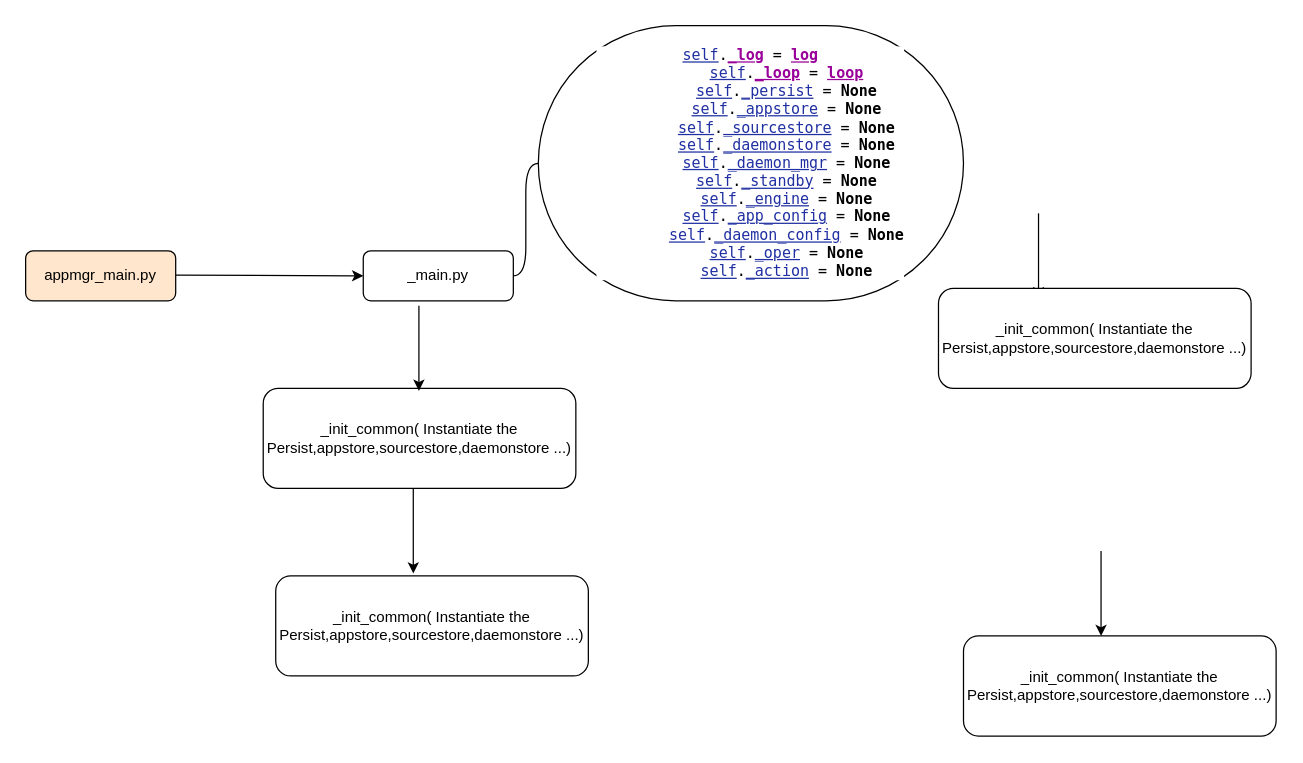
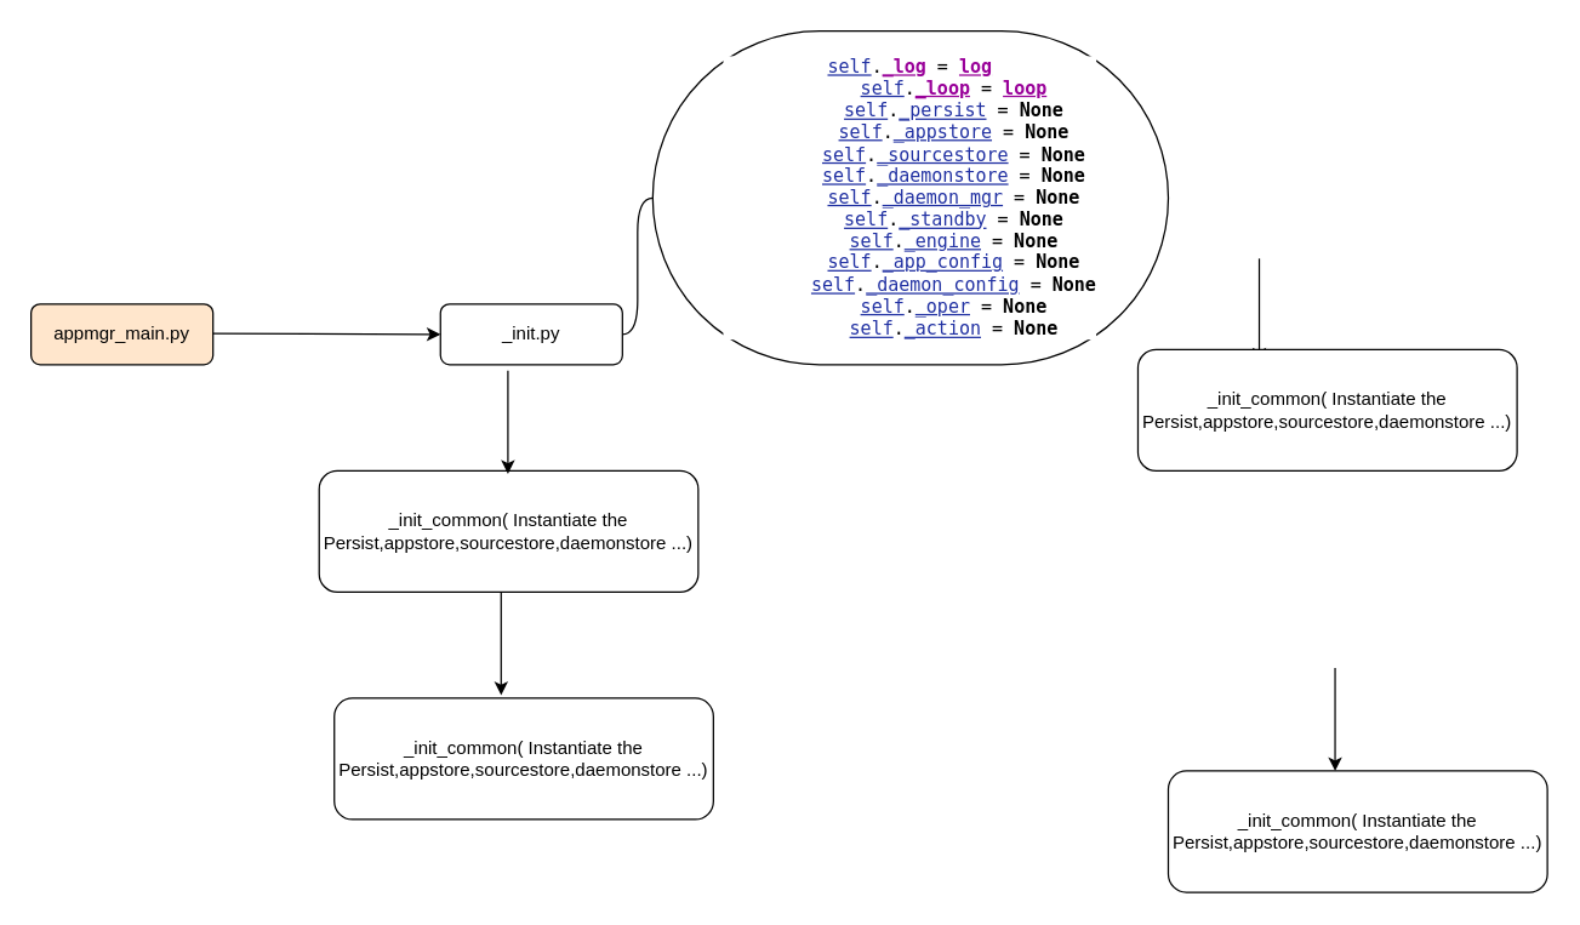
  <mxCell id="0" />
  <mxCell id="1" parent="0" />
  <mxCell id="2" value="appmgr_main.py" style="rounded=1;whiteSpace=wrap;html=1;fontSize=12;glass=0;strokeWidth=1;shadow=0;fillColor=#ffe6cc;" parent="1" vertex="1"><mxGeometry x="20" y="200" width="120" height="40" as="geometry" /></mxCell>
- <mxCell id="3" value="_main.py" style="rounded=1;whiteSpace=wrap;html=1;fontSize=12;glass=0;strokeWidth=1;shadow=0;" vertex="1" parent="1"><mxGeometry x="290" y="200" width="120" height="40" as="geometry" /></mxCell>
+ <mxCell id="3" value="_init.py" style="rounded=1;whiteSpace=wrap;html=1;fontSize=12;glass=0;strokeWidth=1;shadow=0;" vertex="1" parent="1"><mxGeometry x="290" y="200" width="120" height="40" as="geometry" /></mxCell>
  <mxCell id="4" value="" style="endArrow=classic;html=1;rounded=0;" edge="1" parent="1"><mxGeometry width="50" height="50" relative="1" as="geometry"><mxPoint x="140" y="219.5" as="sourcePoint" /><mxPoint x="290" y="220" as="targetPoint" /></mxGeometry></mxCell>
  <mxCell id="5" value="&lt;pre style=&quot;border: 0px ; margin-top: 0px ; margin-bottom: 0px ; background-color: rgb(255 , 255 , 255)&quot;&gt;&lt;a href=&quot;https://wwwin-opengrok.cisco.com/xr-dev/s?defs=self&quot; class=&quot;intelliWindow-symbol&quot; style=&quot;color: rgb(32 , 48 , 162)&quot;&gt;self&lt;/a&gt;.&lt;a class=&quot;d intelliWindow-symbol&quot; href=&quot;https://wwwin-opengrok.cisco.com/xr-dev/xref/infra/appmgr/src/_mgr/_main.py?r=&amp;amp;mo=899&amp;amp;fi=47#_log&quot; style=&quot;color: rgb(153 , 0 , 153) ; font-weight: 700&quot;&gt;_log&lt;/a&gt; = &lt;a class=&quot;d intelliWindow-symbol&quot; href=&quot;https://wwwin-opengrok.cisco.com/xr-dev/xref/infra/appmgr/src/_mgr/_main.py?r=&amp;amp;mo=899&amp;amp;fi=47#log&quot; style=&quot;color: rgb(153 , 0 , 153) ; font-weight: 700&quot;&gt;log&lt;/a&gt;&lt;br/&gt;        &lt;a href=&quot;https://wwwin-opengrok.cisco.com/xr-dev/s?defs=self&quot; class=&quot;intelliWindow-symbol&quot; style=&quot;color: rgb(32 , 48 , 162)&quot;&gt;self&lt;/a&gt;.&lt;a class=&quot;d intelliWindow-symbol&quot; href=&quot;https://wwwin-opengrok.cisco.com/xr-dev/xref/infra/appmgr/src/_mgr/_main.py?r=&amp;amp;mo=899&amp;amp;fi=47#_loop&quot; style=&quot;color: rgb(153 , 0 , 153) ; font-weight: 700&quot;&gt;_loop&lt;/a&gt; = &lt;a class=&quot;d intelliWindow-symbol&quot; href=&quot;https://wwwin-opengrok.cisco.com/xr-dev/xref/infra/appmgr/src/_mgr/_main.py?r=&amp;amp;mo=899&amp;amp;fi=47#loop&quot; style=&quot;color: rgb(153 , 0 , 153) ; font-weight: 700&quot;&gt;loop&lt;/a&gt;&lt;br/&gt;        &lt;a href=&quot;https://wwwin-opengrok.cisco.com/xr-dev/s?defs=self&quot; class=&quot;intelliWindow-symbol&quot; style=&quot;color: rgb(32 , 48 , 162)&quot;&gt;self&lt;/a&gt;.&lt;a href=&quot;https://wwwin-opengrok.cisco.com/xr-dev/s?defs=_persist&quot; class=&quot;intelliWindow-symbol&quot; style=&quot;color: rgb(32 , 48 , 162)&quot;&gt;_persist&lt;/a&gt; = &lt;b&gt;None&lt;/b&gt;&lt;br/&gt;        &lt;a href=&quot;https://wwwin-opengrok.cisco.com/xr-dev/s?defs=self&quot; class=&quot;intelliWindow-symbol&quot; style=&quot;color: rgb(32 , 48 , 162)&quot;&gt;self&lt;/a&gt;.&lt;a href=&quot;https://wwwin-opengrok.cisco.com/xr-dev/s?defs=_appstore&quot; class=&quot;intelliWindow-symbol&quot; style=&quot;color: rgb(32 , 48 , 162)&quot;&gt;_appstore&lt;/a&gt; = &lt;b&gt;None&lt;/b&gt;&lt;br/&gt;        &lt;a href=&quot;https://wwwin-opengrok.cisco.com/xr-dev/s?defs=self&quot; class=&quot;intelliWindow-symbol&quot; style=&quot;color: rgb(32 , 48 , 162)&quot;&gt;self&lt;/a&gt;.&lt;a href=&quot;https://wwwin-opengrok.cisco.com/xr-dev/s?defs=_sourcestore&quot; class=&quot;intelliWindow-symbol&quot; style=&quot;color: rgb(32 , 48 , 162)&quot;&gt;_sourcestore&lt;/a&gt; = &lt;b&gt;None&lt;/b&gt;&lt;br/&gt;        &lt;a href=&quot;https://wwwin-opengrok.cisco.com/xr-dev/s?defs=self&quot; class=&quot;intelliWindow-symbol&quot; style=&quot;color: rgb(32 , 48 , 162)&quot;&gt;self&lt;/a&gt;.&lt;a href=&quot;https://wwwin-opengrok.cisco.com/xr-dev/s?defs=_daemonstore&quot; class=&quot;intelliWindow-symbol&quot; style=&quot;color: rgb(32 , 48 , 162)&quot;&gt;_daemonstore&lt;/a&gt; = &lt;b&gt;None&lt;/b&gt;&lt;br/&gt;        &lt;a href=&quot;https://wwwin-opengrok.cisco.com/xr-dev/s?defs=self&quot; class=&quot;intelliWindow-symbol&quot; style=&quot;color: rgb(32 , 48 , 162)&quot;&gt;self&lt;/a&gt;.&lt;a href=&quot;https://wwwin-opengrok.cisco.com/xr-dev/s?defs=_daemon_mgr&quot; class=&quot;intelliWindow-symbol&quot; style=&quot;color: rgb(32 , 48 , 162)&quot;&gt;_daemon_mgr&lt;/a&gt; = &lt;b&gt;None&lt;/b&gt;&lt;br/&gt;        &lt;a href=&quot;https://wwwin-opengrok.cisco.com/xr-dev/s?defs=self&quot; class=&quot;intelliWindow-symbol&quot; style=&quot;color: rgb(32 , 48 , 162)&quot;&gt;self&lt;/a&gt;.&lt;a href=&quot;https://wwwin-opengrok.cisco.com/xr-dev/s?defs=_standby&quot; class=&quot;intelliWindow-symbol&quot; style=&quot;color: rgb(32 , 48 , 162)&quot;&gt;_standby&lt;/a&gt; = &lt;b&gt;None&lt;/b&gt;&lt;br/&gt;        &lt;a href=&quot;https://wwwin-opengrok.cisco.com/xr-dev/s?defs=self&quot; class=&quot;intelliWindow-symbol&quot; style=&quot;color: rgb(32 , 48 , 162)&quot;&gt;self&lt;/a&gt;.&lt;a href=&quot;https://wwwin-opengrok.cisco.com/xr-dev/s?defs=_engine&quot; class=&quot;intelliWindow-symbol&quot; style=&quot;color: rgb(32 , 48 , 162)&quot;&gt;_engine&lt;/a&gt; = &lt;b&gt;None&lt;/b&gt;&lt;br/&gt;        &lt;a href=&quot;https://wwwin-opengrok.cisco.com/xr-dev/s?defs=self&quot; class=&quot;intelliWindow-symbol&quot; style=&quot;color: rgb(32 , 48 , 162)&quot;&gt;self&lt;/a&gt;.&lt;a href=&quot;https://wwwin-opengrok.cisco.com/xr-dev/s?defs=_app_config&quot; class=&quot;intelliWindow-symbol&quot; style=&quot;color: rgb(32 , 48 , 162)&quot;&gt;_app_config&lt;/a&gt; = &lt;b&gt;None&lt;/b&gt;&lt;br/&gt;        &lt;a href=&quot;https://wwwin-opengrok.cisco.com/xr-dev/s?defs=self&quot; class=&quot;intelliWindow-symbol&quot; style=&quot;color: rgb(32 , 48 , 162)&quot;&gt;self&lt;/a&gt;.&lt;a href=&quot;https://wwwin-opengrok.cisco.com/xr-dev/s?defs=_daemon_config&quot; class=&quot;intelliWindow-symbol&quot; style=&quot;color: rgb(32 , 48 , 162)&quot;&gt;_daemon_config&lt;/a&gt; = &lt;b&gt;None&lt;/b&gt;&lt;br/&gt;        &lt;a href=&quot;https://wwwin-opengrok.cisco.com/xr-dev/s?defs=self&quot; class=&quot;intelliWindow-symbol&quot; style=&quot;color: rgb(32 , 48 , 162)&quot;&gt;self&lt;/a&gt;.&lt;a href=&quot;https://wwwin-opengrok.cisco.com/xr-dev/s?defs=_oper&quot; class=&quot;intelliWindow-symbol&quot; style=&quot;color: rgb(32 , 48 , 162)&quot;&gt;_oper&lt;/a&gt; = &lt;b&gt;None&lt;/b&gt;&lt;br/&gt;        &lt;a href=&quot;https://wwwin-opengrok.cisco.com/xr-dev/s?defs=self&quot; class=&quot;intelliWindow-symbol&quot; style=&quot;color: rgb(32 , 48 , 162)&quot;&gt;self&lt;/a&gt;.&lt;a href=&quot;https://wwwin-opengrok.cisco.com/xr-dev/s?defs=_action&quot; class=&quot;intelliWindow-symbol&quot; style=&quot;color: rgb(32 , 48 , 162)&quot;&gt;_action&lt;/a&gt; = &lt;b&gt;None&lt;/b&gt;&lt;/pre&gt;" style="whiteSpace=wrap;html=1;rounded=1;arcSize=50;align=center;verticalAlign=middle;strokeWidth=1;autosize=1;spacing=4;treeFolding=1;treeMoving=1;newEdgeStyle={&quot;edgeStyle&quot;:&quot;entityRelationEdgeStyle&quot;,&quot;startArrow&quot;:&quot;none&quot;,&quot;endArrow&quot;:&quot;none&quot;,&quot;segment&quot;:10,&quot;curved&quot;:1};" vertex="1" parent="1"><mxGeometry x="430" y="20" width="340" height="220" as="geometry" /></mxCell>
  <mxCell id="6" value="" style="edgeStyle=entityRelationEdgeStyle;startArrow=none;endArrow=none;segment=10;curved=1;rounded=0;" edge="1" target="5" parent="1"><mxGeometry relative="1" as="geometry"><mxPoint x="410" y="220" as="sourcePoint" /></mxGeometry></mxCell>
  <mxCell id="7" value="" style="endArrow=classic;html=1;rounded=0;exitX=0.375;exitY=1.05;exitDx=0;exitDy=0;exitPerimeter=0;" edge="1" parent="1"><mxGeometry width="50" height="50" relative="1" as="geometry"><mxPoint x="330" y="390" as="sourcePoint" /><mxPoint x="330" y="458" as="targetPoint" /></mxGeometry></mxCell>
  <mxCell id="8" value="_init_common( Instantiate the Persist,appstore,sourcestore,daemonstore ...)&lt;br&gt;" style="rounded=1;whiteSpace=wrap;html=1;fontSize=12;glass=0;strokeWidth=1;shadow=0;" vertex="1" parent="1"><mxGeometry x="220" y="460" width="250" height="80" as="geometry" /></mxCell>
  <mxCell id="9" value="" style="endArrow=classic;html=1;rounded=0;exitX=0.375;exitY=1.05;exitDx=0;exitDy=0;exitPerimeter=0;" edge="1" parent="1"><mxGeometry width="50" height="50" relative="1" as="geometry"><mxPoint x="880" y="440" as="sourcePoint" /><mxPoint x="880" y="508" as="targetPoint" /></mxGeometry></mxCell>
  <mxCell id="10" value="_init_common( Instantiate the Persist,appstore,sourcestore,daemonstore ...)&lt;br&gt;" style="rounded=1;whiteSpace=wrap;html=1;fontSize=12;glass=0;strokeWidth=1;shadow=0;" vertex="1" parent="1"><mxGeometry x="770" y="508" width="250" height="80" as="geometry" /></mxCell>
  <mxCell id="11" value="" style="endArrow=classic;html=1;rounded=0;exitX=0.375;exitY=1.05;exitDx=0;exitDy=0;exitPerimeter=0;" edge="1" parent="1"><mxGeometry width="50" height="50" relative="1" as="geometry"><mxPoint x="830" y="170" as="sourcePoint" /><mxPoint x="830" y="238" as="targetPoint" /></mxGeometry></mxCell>
  <mxCell id="12" value="_init_common( Instantiate the Persist,appstore,sourcestore,daemonstore ...)&lt;br&gt;" style="rounded=1;whiteSpace=wrap;html=1;fontSize=12;glass=0;strokeWidth=1;shadow=0;" vertex="1" parent="1"><mxGeometry x="750" y="230" width="250" height="80" as="geometry" /></mxCell>
  <mxCell id="13" value="_init_common( Instantiate the Persist,appstore,sourcestore,daemonstore ...)&lt;br&gt;" style="rounded=1;whiteSpace=wrap;html=1;fontSize=12;glass=0;strokeWidth=1;shadow=0;" vertex="1" parent="1"><mxGeometry x="210" y="310" width="250" height="80" as="geometry" /></mxCell>
  <mxCell id="14" value="" style="endArrow=classic;html=1;rounded=0;exitX=0.375;exitY=1.05;exitDx=0;exitDy=0;exitPerimeter=0;" edge="1" parent="1"><mxGeometry width="50" height="50" relative="1" as="geometry"><mxPoint x="334.5" y="244" as="sourcePoint" /><mxPoint x="334.5" y="312" as="targetPoint" /><Array as="points" /></mxGeometry></mxCell>
